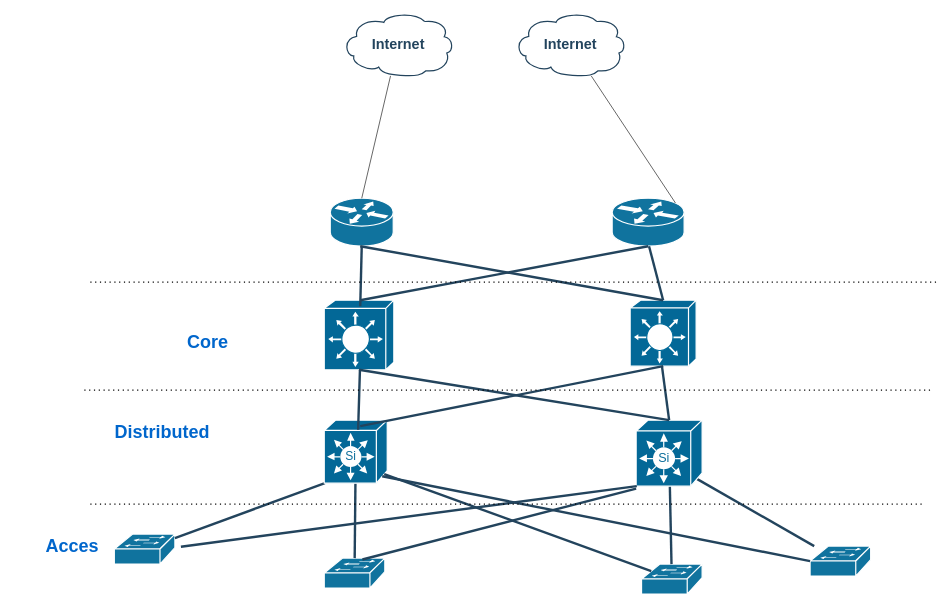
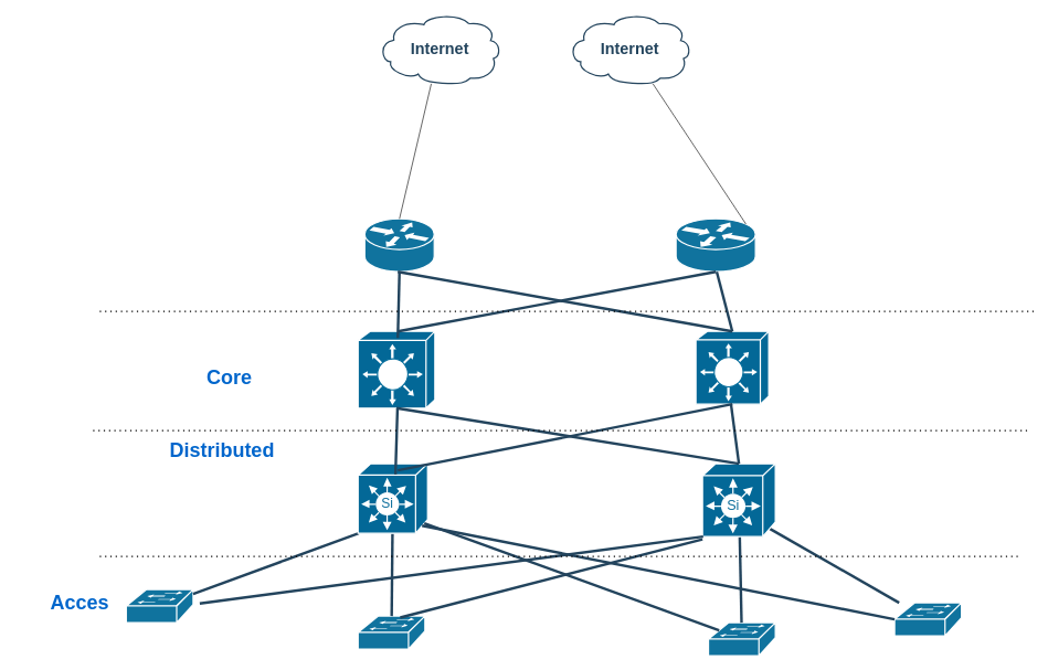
  <mxCell id="0" />
  <mxCell id="1" parent="0" />
  <mxCell id="2" value="Internet" style="shape=mxgraph.cisco.storage.cloud;html=1;dashed=0;strokeColor=#23445D;fillColor=#ffffff;strokeWidth=2;fontFamily=Helvetica;fontSize=24;fontColor=#23445D;align=center;fontStyle=1" parent="1" vertex="1"><mxGeometry x="857" y="20" width="186" height="106" as="geometry" /></mxCell>
  <mxCell id="3" value="" style="shape=mxgraph.cisco.switches.workgroup_switch;html=1;dashed=0;fillColor=#10739E;strokeColor=#ffffff;strokeWidth=2;verticalLabelPosition=bottom;verticalAlign=top;fontFamily=Helvetica;fontSize=36;fontColor=#FFB366" parent="1" vertex="1"><mxGeometry x="190" y="890" width="101" height="50" as="geometry" /></mxCell>
  <mxCell id="4" value="" style="shape=mxgraph.cisco.switches.workgroup_switch;html=1;dashed=0;fillColor=#10739E;strokeColor=#ffffff;strokeWidth=2;verticalLabelPosition=bottom;verticalAlign=top;fontFamily=Helvetica;fontSize=36;fontColor=#FFB366" parent="1" vertex="1"><mxGeometry x="1069" y="940" width="101" height="50" as="geometry" /></mxCell>
  <mxCell id="5" value="" style="shape=mxgraph.cisco.switches.workgroup_switch;html=1;dashed=0;fillColor=#10739E;strokeColor=#ffffff;strokeWidth=2;verticalLabelPosition=bottom;verticalAlign=top;fontFamily=Helvetica;fontSize=36;fontColor=#FFB366" parent="1" vertex="1"><mxGeometry x="540" y="930" width="101" height="50" as="geometry" /></mxCell>
  <mxCell id="6" value="" style="shape=mxgraph.cisco.switches.workgroup_switch;html=1;dashed=0;fillColor=#10739E;strokeColor=#ffffff;strokeWidth=2;verticalLabelPosition=bottom;verticalAlign=top;fontFamily=Helvetica;fontSize=36;fontColor=#FFB366" parent="1" vertex="1"><mxGeometry x="1350" y="910" width="101" height="50" as="geometry" /></mxCell>
  <mxCell id="7" value="" style="shape=mxgraph.cisco.routers.router;html=1;dashed=0;fillColor=#10739E;strokeColor=#ffffff;strokeWidth=2;verticalLabelPosition=bottom;verticalAlign=top;fontFamily=Helvetica;fontSize=36;fontColor=#FFB366" parent="1" vertex="1"><mxGeometry x="550" y="330" width="105" height="80" as="geometry" /></mxCell>
  <mxCell id="8" style="edgeStyle=none;rounded=1;html=1;strokeColor=#23445D;endArrow=none;endFill=0;strokeWidth=4;exitX=0.01;exitY=1;exitDx=0;exitDy=0;exitPerimeter=0;" parent="1" source="18" target="3" edge="1"><mxGeometry relative="1" as="geometry"><mxPoint x="547.754" y="856" as="sourcePoint" /></mxGeometry></mxCell>
  <mxCell id="9" style="edgeStyle=none;rounded=1;html=1;strokeColor=#23445D;endArrow=none;endFill=0;strokeWidth=4" parent="1" source="18" target="5" edge="1"><mxGeometry relative="1" as="geometry"><mxPoint x="529" y="1212.24" as="sourcePoint" /></mxGeometry></mxCell>
  <mxCell id="10" style="edgeStyle=none;rounded=1;html=1;strokeColor=#23445D;endArrow=none;endFill=0;strokeWidth=4" parent="1" source="19" target="4" edge="1"><mxGeometry relative="1" as="geometry"><mxPoint x="1458" y="1194.16" as="sourcePoint" /></mxGeometry></mxCell>
  <mxCell id="11" style="edgeStyle=none;rounded=1;html=1;strokeColor=#23445D;endArrow=none;endFill=0;strokeWidth=4;exitX=0.92;exitY=0.89;exitDx=0;exitDy=0;exitPerimeter=0;" parent="1" source="19" target="6" edge="1"><mxGeometry relative="1" as="geometry"><mxPoint x="1275.181" y="1216.08" as="sourcePoint" /></mxGeometry></mxCell>
  <mxCell id="12" value="" style="shape=mxgraph.cisco.routers.router;html=1;dashed=0;fillColor=#10739E;strokeColor=#ffffff;strokeWidth=2;verticalLabelPosition=bottom;verticalAlign=top;fontFamily=Helvetica;fontSize=36;fontColor=#FFB366" parent="1" vertex="1"><mxGeometry x="1020" y="330" width="120" height="80" as="geometry" /></mxCell>
  <mxCell id="13" value="" style="endArrow=none;html=1;rounded=0;exitX=0.88;exitY=0.1;exitDx=0;exitDy=0;exitPerimeter=0;" parent="1" source="12" target="2" edge="1"><mxGeometry width="50" height="50" relative="1" as="geometry"><mxPoint x="1007" y="510" as="sourcePoint" /><mxPoint x="967" y="340" as="targetPoint" /></mxGeometry></mxCell>
  <mxCell id="14" value="" style="endArrow=none;html=1;rounded=0;exitX=0.5;exitY=0;exitDx=0;exitDy=0;exitPerimeter=0;" parent="1" source="7" target="15" edge="1"><mxGeometry width="50" height="50" relative="1" as="geometry"><mxPoint x="1087" y="680" as="sourcePoint" /><mxPoint x="1137" y="630" as="targetPoint" /></mxGeometry></mxCell>
  <mxCell id="15" value="Internet" style="shape=mxgraph.cisco.storage.cloud;html=1;dashed=0;strokeColor=#23445D;fillColor=#ffffff;strokeWidth=2;fontFamily=Helvetica;fontSize=24;fontColor=#23445D;align=center;fontStyle=1" parent="1" vertex="1"><mxGeometry x="570" y="20" width="186" height="106" as="geometry" /></mxCell>
  <mxCell id="16" value="" style="shape=mxgraph.cisco.switches.layer_3_switch;sketch=0;html=1;pointerEvents=1;dashed=0;fillColor=#036897;strokeColor=#ffffff;strokeWidth=2;verticalLabelPosition=bottom;verticalAlign=top;align=center;outlineConnect=0;" parent="1" vertex="1"><mxGeometry x="540" y="500" width="116" height="116" as="geometry" /></mxCell>
  <mxCell id="17" value="" style="shape=mxgraph.cisco.switches.layer_3_switch;sketch=0;html=1;pointerEvents=1;dashed=0;fillColor=#036897;strokeColor=#ffffff;strokeWidth=2;verticalLabelPosition=bottom;verticalAlign=top;align=center;outlineConnect=0;" parent="1" vertex="1"><mxGeometry x="1050" y="500" width="110" height="110" as="geometry" /></mxCell>
  <mxCell id="18" value="" style="shape=mxgraph.cisco.switches.simultilayer_switch;sketch=0;html=1;pointerEvents=1;dashed=0;fillColor=#036897;strokeColor=#ffffff;strokeWidth=2;verticalLabelPosition=bottom;verticalAlign=top;align=center;outlineConnect=0;" parent="1" vertex="1"><mxGeometry x="540" y="700" width="105" height="105" as="geometry" /></mxCell>
  <mxCell id="19" value="" style="shape=mxgraph.cisco.switches.simultilayer_switch;sketch=0;html=1;pointerEvents=1;dashed=0;fillColor=#036897;strokeColor=#ffffff;strokeWidth=2;verticalLabelPosition=bottom;verticalAlign=top;align=center;outlineConnect=0;" parent="1" vertex="1"><mxGeometry x="1060" y="700" width="110" height="110" as="geometry" /></mxCell>
  <mxCell id="20" style="edgeStyle=none;rounded=1;html=1;strokeColor=#23445D;endArrow=none;endFill=0;strokeWidth=4;entryX=0.63;entryY=0.047;entryDx=0;entryDy=0;entryPerimeter=0;" edge="1" parent="1" target="5"><mxGeometry relative="1" as="geometry"><mxPoint x="1060" y="814" as="sourcePoint" /><mxPoint x="540" y="910" as="targetPoint" /></mxGeometry></mxCell>
  <mxCell id="21" style="edgeStyle=none;rounded=1;html=1;strokeColor=#23445D;endArrow=none;endFill=0;strokeWidth=4;entryX=0.16;entryY=0.23;entryDx=0;entryDy=0;entryPerimeter=0;" edge="1" parent="1" target="4"><mxGeometry relative="1" as="geometry"><mxPoint x="640" y="790" as="sourcePoint" /><mxPoint x="724" y="942" as="targetPoint" /></mxGeometry></mxCell>
  <mxCell id="22" style="edgeStyle=none;rounded=1;html=1;strokeColor=#23445D;endArrow=none;endFill=0;strokeWidth=4;entryX=0;entryY=0.5;entryDx=0;entryDy=0;entryPerimeter=0;exitX=0.92;exitY=0.89;exitDx=0;exitDy=0;exitPerimeter=0;" edge="1" parent="1" source="18" target="6"><mxGeometry relative="1" as="geometry"><mxPoint x="740" y="815" as="sourcePoint" /><mxPoint x="885" y="962" as="targetPoint" /></mxGeometry></mxCell>
  <mxCell id="23" style="edgeStyle=none;rounded=1;html=1;strokeColor=#23445D;endArrow=none;endFill=0;strokeWidth=4;exitX=0.01;exitY=1;exitDx=0;exitDy=0;exitPerimeter=0;" edge="1" parent="1" source="19"><mxGeometry relative="1" as="geometry"><mxPoint x="661" y="815" as="sourcePoint" /><mxPoint x="301" y="911" as="targetPoint" /></mxGeometry></mxCell>
  <mxCell id="24" style="edgeStyle=none;rounded=1;html=1;strokeColor=#23445D;endArrow=none;endFill=0;strokeWidth=4;exitX=0.5;exitY=1;exitDx=0;exitDy=0;exitPerimeter=0;" edge="1" parent="1" source="17"><mxGeometry relative="1" as="geometry"><mxPoint x="886" y="616" as="sourcePoint" /><mxPoint x="600" y="710" as="targetPoint" /></mxGeometry></mxCell>
  <mxCell id="25" style="edgeStyle=none;rounded=1;html=1;strokeColor=#23445D;endArrow=none;endFill=0;strokeWidth=4;exitX=0.5;exitY=1;exitDx=0;exitDy=0;exitPerimeter=0;" edge="1" parent="1" source="12"><mxGeometry relative="1" as="geometry"><mxPoint x="883" y="410" as="sourcePoint" /><mxPoint x="600" y="500" as="targetPoint" /></mxGeometry></mxCell>
  <mxCell id="26" style="edgeStyle=none;rounded=1;html=1;strokeColor=#23445D;endArrow=none;endFill=0;strokeWidth=4;exitX=0.5;exitY=1;exitDx=0;exitDy=0;exitPerimeter=0;" edge="1" parent="1" source="7"><mxGeometry relative="1" as="geometry"><mxPoint x="783" y="420" as="sourcePoint" /><mxPoint x="600" y="510" as="targetPoint" /></mxGeometry></mxCell>
  <mxCell id="27" style="edgeStyle=none;rounded=1;html=1;strokeColor=#23445D;endArrow=none;endFill=0;strokeWidth=4;exitX=0.5;exitY=1;exitDx=0;exitDy=0;exitPerimeter=0;entryX=0.5;entryY=0;entryDx=0;entryDy=0;entryPerimeter=0;" edge="1" parent="1" target="17"><mxGeometry relative="1" as="geometry"><mxPoint x="1081.5" y="410" as="sourcePoint" /><mxPoint x="1078.5" y="510" as="targetPoint" /></mxGeometry></mxCell>
  <mxCell id="28" style="edgeStyle=none;rounded=1;html=1;strokeColor=#23445D;endArrow=none;endFill=0;strokeWidth=4;exitX=0.5;exitY=1;exitDx=0;exitDy=0;exitPerimeter=0;entryX=0.5;entryY=0;entryDx=0;entryDy=0;entryPerimeter=0;" edge="1" parent="1" target="19"><mxGeometry relative="1" as="geometry"><mxPoint x="1103" y="610" as="sourcePoint" /><mxPoint x="1100" y="710" as="targetPoint" /></mxGeometry></mxCell>
  <mxCell id="29" style="edgeStyle=none;rounded=1;html=1;strokeColor=#23445D;endArrow=none;endFill=0;strokeWidth=4;exitX=0.5;exitY=1;exitDx=0;exitDy=0;exitPerimeter=0;" edge="1" parent="1"><mxGeometry relative="1" as="geometry"><mxPoint x="599.5" y="616" as="sourcePoint" /><mxPoint x="596.5" y="716" as="targetPoint" /></mxGeometry></mxCell>
  <mxCell id="30" style="edgeStyle=none;rounded=1;html=1;strokeColor=#23445D;endArrow=none;endFill=0;strokeWidth=4;exitX=0.5;exitY=0;exitDx=0;exitDy=0;exitPerimeter=0;entryX=0.5;entryY=1;entryDx=0;entryDy=0;entryPerimeter=0;" edge="1" parent="1" source="19" target="16"><mxGeometry relative="1" as="geometry"><mxPoint x="890" y="700" as="sourcePoint" /><mxPoint x="710" y="620" as="targetPoint" /></mxGeometry></mxCell>
  <mxCell id="31" style="edgeStyle=none;rounded=1;html=1;strokeColor=#23445D;endArrow=none;endFill=0;strokeWidth=4;exitX=0.5;exitY=0;exitDx=0;exitDy=0;exitPerimeter=0;" edge="1" parent="1" source="17"><mxGeometry relative="1" as="geometry"><mxPoint x="910" y="490" as="sourcePoint" /><mxPoint x="600" y="410" as="targetPoint" /></mxGeometry></mxCell>
  <mxCell id="32" value="" style="endArrow=none;dashed=1;html=1;dashPattern=1 3;strokeWidth=2;rounded=0;" edge="1" parent="1"><mxGeometry width="50" height="50" relative="1" as="geometry"><mxPoint x="150" y="470" as="sourcePoint" /><mxPoint x="1560" y="470" as="targetPoint" /></mxGeometry></mxCell>
  <mxCell id="33" value="" style="endArrow=none;dashed=1;html=1;dashPattern=1 3;strokeWidth=2;rounded=0;" edge="1" parent="1"><mxGeometry width="50" height="50" relative="1" as="geometry"><mxPoint x="140" y="650" as="sourcePoint" /><mxPoint x="1550" y="650" as="targetPoint" /></mxGeometry></mxCell>
  <mxCell id="34" value="" style="endArrow=none;dashed=1;html=1;dashPattern=1 3;strokeWidth=2;rounded=0;" edge="1" parent="1"><mxGeometry width="50" height="50" relative="1" as="geometry"><mxPoint x="150" y="840" as="sourcePoint" /><mxPoint x="1540" y="840" as="targetPoint" /></mxGeometry></mxCell>
  <mxCell id="35" value="Core&amp;nbsp;" style="text;html=1;strokeColor=none;fillColor=none;align=center;verticalAlign=middle;whiteSpace=wrap;rounded=0;fontSize=30;fontStyle=1;fontColor=#0066CC;" vertex="1" parent="1"><mxGeometry x="250" y="540" width="200" height="60" as="geometry" /></mxCell>
- <mxCell id="36" value="Distributed&amp;nbsp;" style="text;html=1;strokeColor=none;fillColor=none;align=center;verticalAlign=middle;whiteSpace=wrap;rounded=0;fontSize=30;fontStyle=1;fontColor=#0066CC;" vertex="1" parent="1"><mxGeometry x="174" y="690" width="200" height="60" as="geometry" /></mxCell>
+ <mxCell id="36" value="Distributed&amp;nbsp;" style="text;html=1;strokeColor=none;fillColor=none;align=center;verticalAlign=middle;whiteSpace=wrap;rounded=0;fontSize=30;fontStyle=1;fontColor=#0066CC;" vertex="1" parent="1"><mxGeometry x="239" y="650" width="200" height="60" as="geometry" /></mxCell>
  <mxCell id="37" value="Acces" style="text;html=1;strokeColor=none;fillColor=none;align=center;verticalAlign=middle;whiteSpace=wrap;rounded=0;fontSize=30;fontStyle=1;fontColor=#0066CC;" vertex="1" parent="1"><mxGeometry x="20" y="880" width="200" height="60" as="geometry" /></mxCell>
